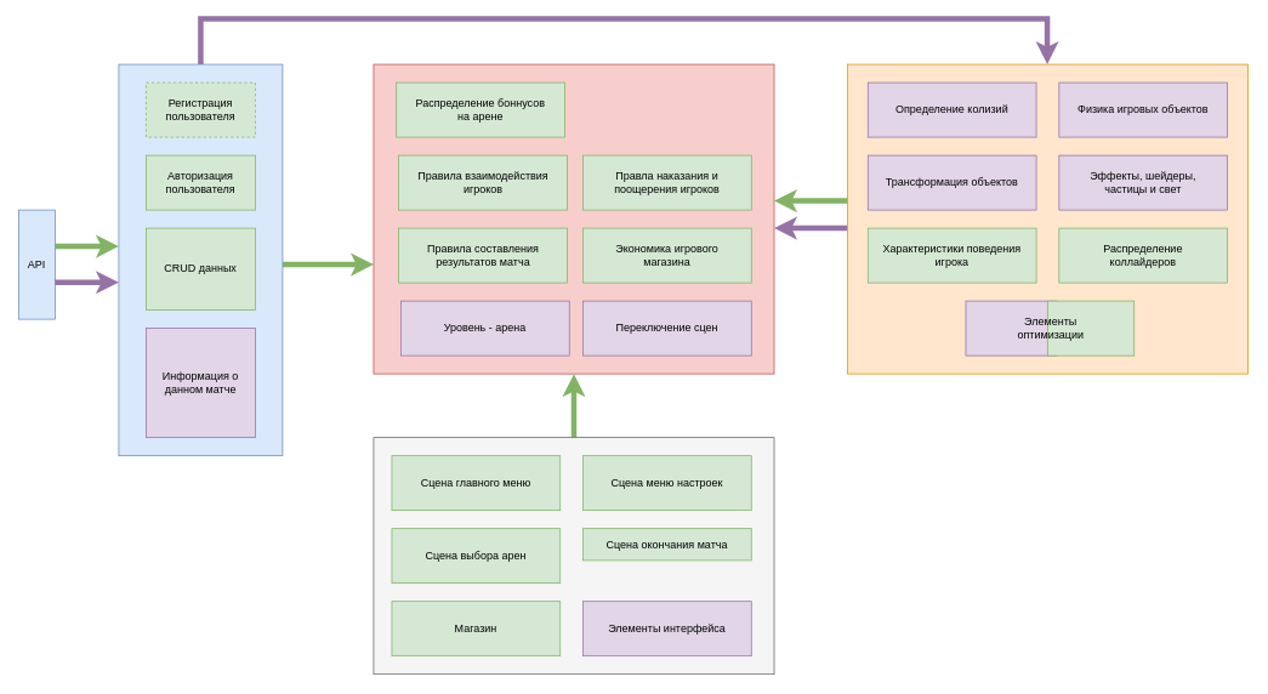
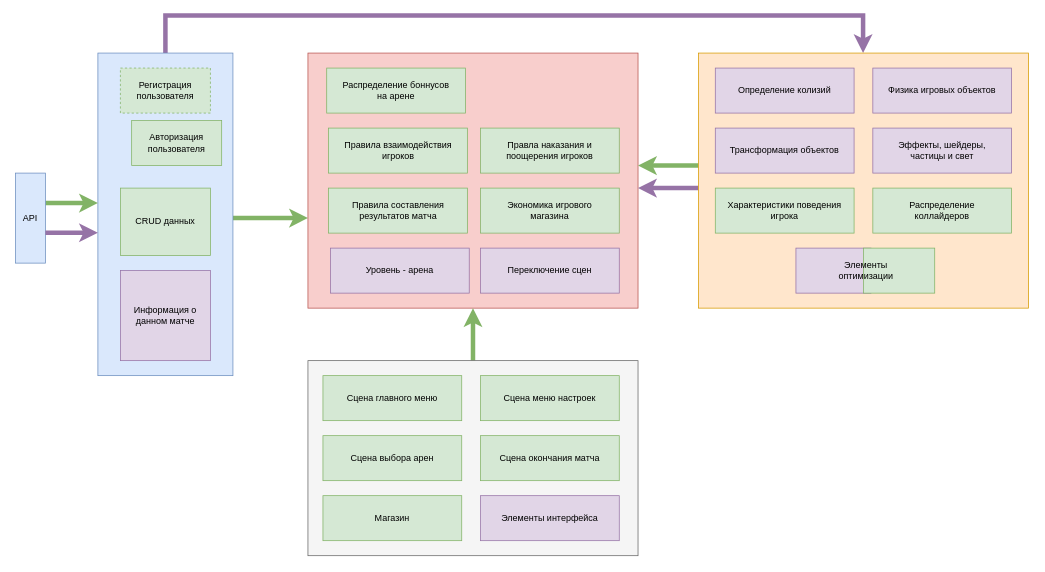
  <mxCell id="0" />
  <mxCell id="1" parent="0" />
  <mxCell id="2" style="edgeStyle=orthogonalEdgeStyle;rounded=0;orthogonalLoop=1;jettySize=auto;html=1;startArrow=none;startFill=0;endArrow=classic;endFill=1;fillColor=#d5e8d4;strokeColor=#82b366;strokeWidth=6;" edge="1" parent="1" source="4" target="11"><mxGeometry relative="1" as="geometry"><Array as="points"><mxPoint x="380" y="290" /><mxPoint x="380" y="290" /></Array></mxGeometry></mxCell>
  <mxCell id="3" style="edgeStyle=orthogonalEdgeStyle;rounded=0;orthogonalLoop=1;jettySize=auto;html=1;startArrow=none;startFill=0;endArrow=classic;endFill=1;fillColor=#e1d5e7;strokeColor=#9673a6;strokeWidth=6;" edge="1" parent="1" source="4" target="21"><mxGeometry relative="1" as="geometry"><Array as="points"><mxPoint x="220" y="20" /><mxPoint x="1150" y="20" /></Array></mxGeometry></mxCell>
  <mxCell id="4" value="" style="rounded=0;whiteSpace=wrap;html=1;fillColor=#dae8fc;strokeColor=#6c8ebf;" vertex="1" parent="1"><mxGeometry x="130" y="70" width="180" height="430" as="geometry" /></mxCell>
- <mxCell id="5" value="Авторизация пользователя" style="rounded=0;whiteSpace=wrap;html=1;fillColor=#d5e8d4;strokeColor=#82b366;" vertex="1" parent="1"><mxGeometry x="160" y="170" width="120" height="60" as="geometry" /></mxCell>
+ <mxCell id="5" value="Авторизация пользователя" style="rounded=0;whiteSpace=wrap;html=1;fillColor=#d5e8d4;strokeColor=#82b366;" vertex="1" parent="1"><mxGeometry x="175" y="160" width="120" height="60" as="geometry" /></mxCell>
  <mxCell id="6" value="Регистрация пользователя" style="rounded=0;whiteSpace=wrap;html=1;fillColor=#d5e8d4;strokeColor=#82b366;dashed=1;" vertex="1" parent="1"><mxGeometry x="160" y="90" width="120" height="60" as="geometry" /></mxCell>
  <mxCell id="7" style="edgeStyle=orthogonalEdgeStyle;rounded=0;orthogonalLoop=1;jettySize=auto;html=1;startArrow=none;startFill=0;endArrow=classic;endFill=1;strokeWidth=6;fillColor=#d5e8d4;strokeColor=#82b366;" edge="1" parent="1" source="8" target="4"><mxGeometry relative="1" as="geometry"><Array as="points"><mxPoint x="90" y="270" /><mxPoint x="90" y="270" /></Array></mxGeometry></mxCell>
  <mxCell id="8" value="API" style="rounded=0;whiteSpace=wrap;html=1;fillColor=#dae8fc;strokeColor=#6c8ebf;" vertex="1" parent="1"><mxGeometry x="20" y="230" width="40" height="120" as="geometry" /></mxCell>
  <mxCell id="9" value="CRUD данных" style="rounded=0;whiteSpace=wrap;html=1;fillColor=#d5e8d4;strokeColor=#82b366;" vertex="1" parent="1"><mxGeometry x="160" y="250" width="120" height="90" as="geometry" /></mxCell>
  <mxCell id="10" value="Информация о данном матче" style="rounded=0;whiteSpace=wrap;html=1;fillColor=#e1d5e7;strokeColor=#9673a6;" vertex="1" parent="1"><mxGeometry x="160" y="360" width="120" height="120" as="geometry" /></mxCell>
  <mxCell id="11" value="" style="rounded=0;whiteSpace=wrap;html=1;fillColor=#f8cecc;strokeColor=#b85450;" vertex="1" parent="1"><mxGeometry x="410" y="70" width="440" height="340" as="geometry" /></mxCell>
  <mxCell id="12" value="Распределение боннусов &lt;br&gt;на арене" style="rounded=0;whiteSpace=wrap;html=1;fillColor=#d5e8d4;strokeColor=#82b366;" vertex="1" parent="1"><mxGeometry x="435" y="90" width="185" height="60" as="geometry" /></mxCell>
  <mxCell id="13" value="Правила взаимодействия игроков&lt;span style=&quot;color: rgba(0, 0, 0, 0); font-family: monospace; font-size: 0px; text-align: start;&quot;&gt;%3CmxGraphModel%3E%3Croot%3E%3CmxCell%20id%3D%220%22%2F%3E%3CmxCell%20id%3D%221%22%20parent%3D%220%22%2F%3E%3CmxCell%20id%3D%222%22%20value%3D%22%D0%92%D0%BE%D0%B7%D0%B4%D0%B5%D0%B9%D1%81%D1%82%D0%B2%D0%B8%D0%B5%20%D0%B1%D0%BE%D0%BD%D1%83%D1%81%D0%BE%D0%B2%20%26lt%3Bbr%26gt%3B%D0%BD%D0%B0%20%D0%B8%D0%B3%D1%80%D0%BE%D0%BA%D0%B0%22%20style%3D%22rounded%3D0%3BwhiteSpace%3Dwrap%3Bhtml%3D1%3BfillColor%3D%23d5e8d4%3BstrokeColor%3D%2382b366%3B%22%20vertex%3D%221%22%20parent%3D%221%22%3E%3CmxGeometry%20x%3D%22425%22%20y%3D%22330%22%20width%3D%22185%22%20height%3D%2260%22%20as%3D%22geometry%22%2F%3E%3C%2FmxCell%3E%3C%2Froot%3E%3C%2FmxGraphModel%3E&lt;/span&gt;" style="rounded=0;whiteSpace=wrap;html=1;fillColor=#d5e8d4;strokeColor=#82b366;" vertex="1" parent="1"><mxGeometry x="437.5" y="170" width="185" height="60" as="geometry" /></mxCell>
  <mxCell id="14" value="Правла наказания и поощерения игроков" style="rounded=0;whiteSpace=wrap;html=1;fillColor=#d5e8d4;strokeColor=#82b366;" vertex="1" parent="1"><mxGeometry x="640" y="170" width="185" height="60" as="geometry" /></mxCell>
  <mxCell id="15" value="Правила составления результатов матча" style="rounded=0;whiteSpace=wrap;html=1;fillColor=#d5e8d4;strokeColor=#82b366;" vertex="1" parent="1"><mxGeometry x="437.5" y="250" width="185" height="60" as="geometry" /></mxCell>
  <mxCell id="16" value="Экономика игрового &lt;br&gt;магазина" style="rounded=0;whiteSpace=wrap;html=1;fillColor=#d5e8d4;strokeColor=#82b366;" vertex="1" parent="1"><mxGeometry x="640" y="250" width="185" height="60" as="geometry" /></mxCell>
  <mxCell id="17" value="Уровень - арена" style="rounded=0;whiteSpace=wrap;html=1;fillColor=#e1d5e7;strokeColor=#9673a6;" vertex="1" parent="1"><mxGeometry x="440" y="330" width="185" height="60" as="geometry" /></mxCell>
  <mxCell id="18" value="Переключение сцен" style="rounded=0;whiteSpace=wrap;html=1;fillColor=#e1d5e7;strokeColor=#9673a6;" vertex="1" parent="1"><mxGeometry x="640" y="330" width="185" height="60" as="geometry" /></mxCell>
  <mxCell id="19" style="edgeStyle=orthogonalEdgeStyle;rounded=0;orthogonalLoop=1;jettySize=auto;html=1;startArrow=none;startFill=0;endArrow=classic;endFill=1;fillColor=#e1d5e7;strokeColor=#9673a6;strokeWidth=6;" edge="1" parent="1" source="21" target="11"><mxGeometry relative="1" as="geometry"><Array as="points"><mxPoint x="890" y="250" /><mxPoint x="890" y="250" /></Array></mxGeometry></mxCell>
  <mxCell id="20" style="edgeStyle=orthogonalEdgeStyle;rounded=0;orthogonalLoop=1;jettySize=auto;html=1;startArrow=none;startFill=0;endArrow=classic;endFill=1;fillColor=#d5e8d4;strokeColor=#82b366;strokeWidth=6;" edge="1" parent="1" source="21" target="11"><mxGeometry relative="1" as="geometry"><Array as="points"><mxPoint x="900" y="220" /><mxPoint x="900" y="220" /></Array></mxGeometry></mxCell>
  <mxCell id="21" value="" style="rounded=0;whiteSpace=wrap;html=1;fillColor=#ffe6cc;strokeColor=#d79b00;" vertex="1" parent="1"><mxGeometry x="930.5" y="70" width="440" height="340" as="geometry" /></mxCell>
  <mxCell id="22" value="Определение колизий" style="rounded=0;whiteSpace=wrap;html=1;fillColor=#e1d5e7;strokeColor=#9673a6;" vertex="1" parent="1"><mxGeometry x="953" y="90" width="185" height="60" as="geometry" /></mxCell>
  <mxCell id="23" value="Физика игровых объектов" style="rounded=0;whiteSpace=wrap;html=1;fillColor=#e1d5e7;strokeColor=#9673a6;" vertex="1" parent="1"><mxGeometry x="1163" y="90" width="185" height="60" as="geometry" /></mxCell>
  <mxCell id="24" value="Трансформация объектов&lt;span style=&quot;color: rgba(0, 0, 0, 0); font-family: monospace; font-size: 0px; text-align: start;&quot;&gt;%3CmxGraphModel%3E%3Croot%3E%3CmxCell%20id%3D%220%22%2F%3E%3CmxCell%20id%3D%221%22%20parent%3D%220%22%2F%3E%3CmxCell%20id%3D%222%22%20value%3D%22%D0%9E%D0%BF%D1%80%D0%B5%D0%B4%D0%B5%D0%BB%D0%B5%D0%BD%D0%B8%D0%B5%20%D0%BA%D0%BE%D0%BB%D0%B8%D0%B7%D0%B8%D0%B9%22%20style%3D%22rounded%3D0%3BwhiteSpace%3Dwrap%3Bhtml%3D1%3BfillColor%3D%23e1d5e7%3BstrokeColor%3D%239673a6%3B%22%20vertex%3D%221%22%20parent%3D%221%22%3E%3CmxGeometry%20x%3D%22940%22%20y%3D%22260%22%20width%3D%22185%22%20height%3D%2260%22%20as%3D%22geometry%22%2F%3E%3C%2FmxCell%3E%3C%2Froot%3E%3C%2FmxGraphModel%3E&lt;/span&gt;" style="rounded=0;whiteSpace=wrap;html=1;fillColor=#e1d5e7;strokeColor=#9673a6;" vertex="1" parent="1"><mxGeometry x="953" y="170" width="185" height="60" as="geometry" /></mxCell>
  <mxCell id="25" value="Эффекты, шейдеры, &lt;br&gt;частицы и свет" style="rounded=0;whiteSpace=wrap;html=1;fillColor=#e1d5e7;strokeColor=#9673a6;" vertex="1" parent="1"><mxGeometry x="1163" y="170" width="185" height="60" as="geometry" /></mxCell>
  <mxCell id="26" value="Характеристики поведения игрока" style="rounded=0;whiteSpace=wrap;html=1;fillColor=#d5e8d4;strokeColor=#82b366;" vertex="1" parent="1"><mxGeometry x="953" y="250" width="185" height="60" as="geometry" /></mxCell>
  <mxCell id="27" value="Распределение &lt;br&gt;коллайдеров" style="rounded=0;whiteSpace=wrap;html=1;fillColor=#d5e8d4;strokeColor=#82b366;" vertex="1" parent="1"><mxGeometry x="1163" y="250" width="185" height="60" as="geometry" /></mxCell>
  <mxCell id="28" value="" style="rounded=0;whiteSpace=wrap;html=1;fillColor=#e1d5e7;strokeColor=#9673a6;" vertex="1" parent="1"><mxGeometry x="1060.5" y="330" width="100" height="60" as="geometry" /></mxCell>
  <mxCell id="29" value="" style="rounded=0;whiteSpace=wrap;html=1;fillColor=#d5e8d4;strokeColor=#82b366;" vertex="1" parent="1"><mxGeometry x="1150.5" y="330" width="95" height="60" as="geometry" /></mxCell>
  <mxCell id="30" value="Элементы оптимизации" style="text;html=1;strokeColor=none;fillColor=none;align=center;verticalAlign=middle;whiteSpace=wrap;rounded=0;" vertex="1" parent="1"><mxGeometry x="1123.5" y="345" width="60" height="30" as="geometry" /></mxCell>
  <mxCell id="31" style="edgeStyle=orthogonalEdgeStyle;rounded=0;orthogonalLoop=1;jettySize=auto;html=1;startArrow=none;startFill=0;endArrow=classic;endFill=1;fillColor=#d5e8d4;strokeColor=#82b366;strokeWidth=6;" edge="1" parent="1" source="32" target="11"><mxGeometry relative="1" as="geometry"><Array as="points"><mxPoint x="630" y="440" /><mxPoint x="630" y="440" /></Array></mxGeometry></mxCell>
  <mxCell id="32" value="" style="rounded=0;whiteSpace=wrap;html=1;fillColor=#f5f5f5;fontColor=#333333;strokeColor=#666666;" vertex="1" parent="1"><mxGeometry x="410" y="480" width="440" height="260" as="geometry" /></mxCell>
  <mxCell id="33" value="Сцена главного меню" style="rounded=0;whiteSpace=wrap;html=1;fillColor=#d5e8d4;strokeColor=#82b366;" vertex="1" parent="1"><mxGeometry x="430" y="500" width="185" height="60" as="geometry" /></mxCell>
  <mxCell id="34" value="Сцена меню настроек" style="rounded=0;whiteSpace=wrap;html=1;fillColor=#d5e8d4;strokeColor=#82b366;" vertex="1" parent="1"><mxGeometry x="640" y="500" width="185" height="60" as="geometry" /></mxCell>
  <mxCell id="35" value="Сцена выбора арен" style="rounded=0;whiteSpace=wrap;html=1;fillColor=#d5e8d4;strokeColor=#82b366;" vertex="1" parent="1"><mxGeometry x="430" y="580" width="185" height="60" as="geometry" /></mxCell>
- <mxCell id="36" value="Сцена окончания матча" style="rounded=0;whiteSpace=wrap;html=1;fillColor=#d5e8d4;strokeColor=#82b366;" vertex="1" parent="1"><mxGeometry x="640" y="580" width="185" height="35" as="geometry" /></mxCell>
+ <mxCell id="36" value="Сцена окончания матча" style="rounded=0;whiteSpace=wrap;html=1;fillColor=#d5e8d4;strokeColor=#82b366;" vertex="1" parent="1"><mxGeometry x="640" y="580" width="185" height="60" as="geometry" /></mxCell>
  <mxCell id="37" value="Магазин" style="rounded=0;whiteSpace=wrap;html=1;fillColor=#d5e8d4;strokeColor=#82b366;" vertex="1" parent="1"><mxGeometry x="430" y="660" width="185" height="60" as="geometry" /></mxCell>
  <mxCell id="38" value="Элементы интерфейса" style="rounded=0;whiteSpace=wrap;html=1;fillColor=#e1d5e7;strokeColor=#9673a6;" vertex="1" parent="1"><mxGeometry x="640" y="660" width="185" height="60" as="geometry" /></mxCell>
  <mxCell id="39" style="edgeStyle=orthogonalEdgeStyle;rounded=0;orthogonalLoop=1;jettySize=auto;html=1;startArrow=none;startFill=0;endArrow=classic;endFill=1;strokeWidth=6;fillColor=#e1d5e7;strokeColor=#9673a6;" edge="1" parent="1"><mxGeometry relative="1" as="geometry"><mxPoint x="60" y="309.6" as="sourcePoint" /><mxPoint x="130" y="309.6" as="targetPoint" /><Array as="points"><mxPoint x="90" y="309.6" /><mxPoint x="90" y="309.6" /></Array></mxGeometry></mxCell>
